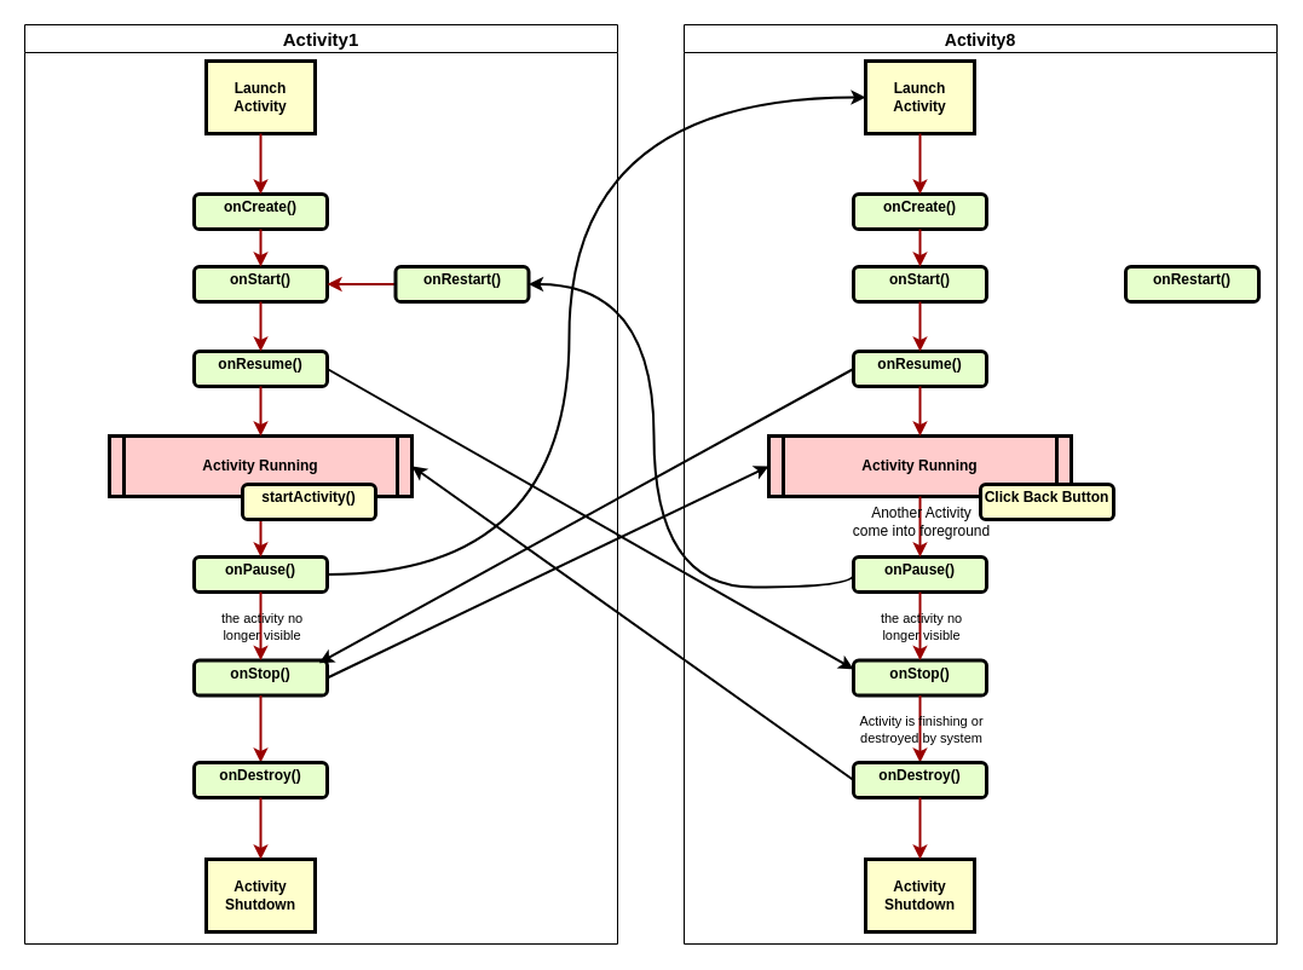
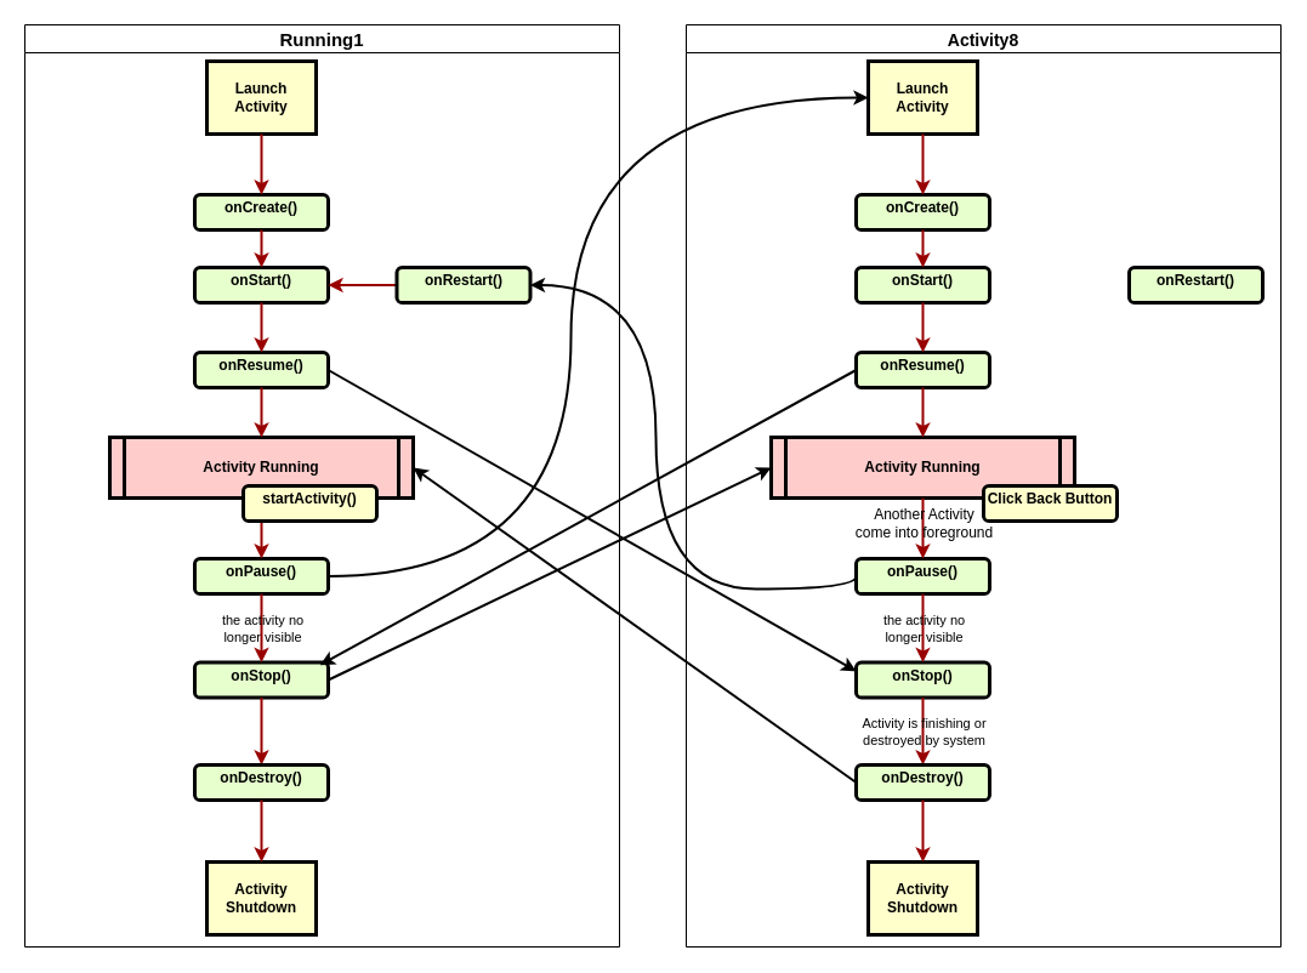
  <mxCell id="0" />
  <mxCell id="1" parent="0" />
  <mxCell id="2" value="&lt;p style=&quot;margin: 4px 0px 0px ; text-align: center&quot;&gt;onCreate()&lt;/p&gt;" style="verticalAlign=middle;align=center;overflow=fill;fontSize=12;fontFamily=Helvetica;html=1;rounded=1;fontStyle=1;strokeWidth=3;fillColor=#E6FFCC;labelBackgroundColor=none;" parent="1" vertex="1"><mxGeometry x="160" y="160" width="110" height="29" as="geometry" /></mxCell>
  <mxCell id="3" value="Launch&#10;Activity" style="whiteSpace=wrap;align=center;verticalAlign=middle;fontStyle=1;strokeWidth=3;fillColor=#FFFFCC;labelBackgroundColor=none;" parent="1" vertex="1"><mxGeometry x="170" y="50" width="90" height="60" as="geometry" /></mxCell>
  <mxCell id="4" value="Activity Running" style="shape=process;whiteSpace=wrap;align=center;verticalAlign=middle;size=0.048;fontStyle=1;strokeWidth=3;fillColor=#FFCCCC;labelBackgroundColor=none;" parent="1" vertex="1"><mxGeometry x="90" y="360" width="250" height="50" as="geometry" /></mxCell>
  <mxCell id="5" value="" style="edgeStyle=none;noEdgeStyle=1;strokeColor=#990000;strokeWidth=2;labelBackgroundColor=none;" parent="1" source="3" target="2" edge="1"><mxGeometry width="100" height="100" relative="1" as="geometry"><mxPoint x="-163.5" y="240" as="sourcePoint" /><mxPoint x="-63.5" y="140" as="targetPoint" /></mxGeometry></mxCell>
  <mxCell id="6" value="&lt;p style=&quot;margin: 4px 0px 0px ; text-align: center&quot;&gt;onStart()&lt;/p&gt;" style="verticalAlign=middle;align=center;overflow=fill;fontSize=12;fontFamily=Helvetica;html=1;rounded=1;fontStyle=1;strokeWidth=3;fillColor=#E6FFCC;labelBackgroundColor=none;" parent="1" vertex="1"><mxGeometry x="160" y="220" width="110" height="29" as="geometry" /></mxCell>
  <mxCell id="7" value="" style="edgeStyle=none;noEdgeStyle=1;strokeColor=#990000;strokeWidth=2;exitX=0.5;exitY=1;exitDx=0;exitDy=0;entryX=0.5;entryY=0;entryDx=0;entryDy=0;labelBackgroundColor=none;" parent="1" source="2" target="6" edge="1"><mxGeometry width="100" height="100" relative="1" as="geometry"><mxPoint x="225" y="120" as="sourcePoint" /><mxPoint x="225" y="181" as="targetPoint" /></mxGeometry></mxCell>
  <mxCell id="8" value="&lt;p style=&quot;margin: 4px 0px 0px ; text-align: center&quot;&gt;onResume()&lt;/p&gt;&lt;p style=&quot;margin: 0px ; margin-top: 4px ; text-align: center ; text-decoration: underline&quot;&gt;&lt;br&gt;&lt;/p&gt;" style="verticalAlign=middle;align=center;overflow=fill;fontSize=12;fontFamily=Helvetica;html=1;rounded=1;fontStyle=1;strokeWidth=3;fillColor=#E6FFCC;labelBackgroundColor=none;" parent="1" vertex="1"><mxGeometry x="160" y="290" width="110" height="29" as="geometry" /></mxCell>
  <mxCell id="9" value="" style="edgeStyle=none;noEdgeStyle=1;strokeColor=#990000;strokeWidth=2;exitX=0.5;exitY=1;exitDx=0;exitDy=0;entryX=0.5;entryY=0;entryDx=0;entryDy=0;labelBackgroundColor=none;" parent="1" source="6" target="8" edge="1"><mxGeometry width="100" height="100" relative="1" as="geometry"><mxPoint x="215" y="270" as="sourcePoint" /><mxPoint x="225" y="251" as="targetPoint" /></mxGeometry></mxCell>
  <mxCell id="10" value="" style="edgeStyle=none;noEdgeStyle=1;strokeColor=#990000;strokeWidth=2;exitX=0.5;exitY=1;exitDx=0;exitDy=0;labelBackgroundColor=none;" parent="1" source="8" target="4" edge="1"><mxGeometry width="100" height="100" relative="1" as="geometry"><mxPoint x="225" y="210" as="sourcePoint" /><mxPoint x="225" y="242" as="targetPoint" /></mxGeometry></mxCell>
  <mxCell id="11" value="&lt;p style=&quot;margin: 4px 0px 0px ; text-align: center&quot;&gt;onPause()&lt;/p&gt;" style="verticalAlign=middle;align=center;overflow=fill;fontSize=12;fontFamily=Helvetica;html=1;rounded=1;fontStyle=1;strokeWidth=3;fillColor=#E6FFCC;labelBackgroundColor=none;" parent="1" vertex="1"><mxGeometry x="160" y="460" width="110" height="29" as="geometry" /></mxCell>
  <mxCell id="12" value="&#10;" style="text;spacingTop=-5;align=center;labelBackgroundColor=none;" parent="1" vertex="1"><mxGeometry x="70" y="420" width="20" height="20" as="geometry" /></mxCell>
  <mxCell id="13" value="&lt;p style=&quot;margin: 4px 0px 0px ; text-align: center&quot;&gt;onStop()&lt;/p&gt;&lt;p style=&quot;margin: 4px 0px 0px ; text-align: center&quot;&gt;&lt;br&gt;&lt;/p&gt;" style="verticalAlign=middle;align=center;overflow=fill;fontSize=12;fontFamily=Helvetica;html=1;rounded=1;fontStyle=1;strokeWidth=3;fillColor=#E6FFCC;labelBackgroundColor=none;" parent="1" vertex="1"><mxGeometry x="160" y="545.5" width="110" height="29" as="geometry" /></mxCell>
  <mxCell id="14" value="" style="endArrow=classic;html=1;rounded=1;exitX=0.5;exitY=1;exitDx=0;exitDy=0;entryX=0.5;entryY=0;entryDx=0;entryDy=0;strokeColor=#990000;strokeWidth=2;edgeStyle=elbowEdgeStyle;labelBackgroundColor=none;" parent="1" source="4" target="11" edge="1"><mxGeometry relative="1" as="geometry"><mxPoint x="186.5" y="420" as="sourcePoint" /><mxPoint x="286.5" y="420" as="targetPoint" /></mxGeometry></mxCell>
  <mxCell id="15" value="" style="endArrow=classic;html=1;rounded=1;exitX=0.5;exitY=1;exitDx=0;exitDy=0;entryX=0.5;entryY=0;entryDx=0;entryDy=0;strokeColor=#990000;strokeWidth=2;edgeStyle=elbowEdgeStyle;labelBackgroundColor=none;" parent="1" source="13" target="16" edge="1"><mxGeometry relative="1" as="geometry"><mxPoint x="214.58" y="590" as="sourcePoint" /><mxPoint x="214.58" y="650" as="targetPoint" /></mxGeometry></mxCell>
  <mxCell id="16" value="&lt;p style=&quot;margin: 4px 0px 0px ; text-align: center&quot;&gt;onDestroy()&lt;/p&gt;&lt;p style=&quot;margin: 4px 0px 0px ; text-align: center&quot;&gt;&lt;br&gt;&lt;/p&gt;" style="verticalAlign=middle;align=center;overflow=fill;fontSize=12;fontFamily=Helvetica;html=1;rounded=1;fontStyle=1;strokeWidth=3;fillColor=#E6FFCC;labelBackgroundColor=none;" parent="1" vertex="1"><mxGeometry x="160" y="630" width="110" height="29" as="geometry" /></mxCell>
  <mxCell id="17" value="" style="edgeStyle=elbowEdgeStyle;rounded=1;orthogonalLoop=1;jettySize=auto;html=1;strokeColor=#990000;strokeWidth=2;labelBackgroundColor=none;" parent="1" source="18" target="6" edge="1"><mxGeometry relative="1" as="geometry" /></mxCell>
  <mxCell id="18" value="&lt;p style=&quot;margin: 4px 0px 0px ; text-align: center&quot;&gt;onRestart()&lt;/p&gt;" style="verticalAlign=middle;align=center;overflow=fill;fontSize=12;fontFamily=Helvetica;html=1;rounded=1;fontStyle=1;strokeWidth=3;fillColor=#E6FFCC;labelBackgroundColor=none;" parent="1" vertex="1"><mxGeometry x="326.5" y="220" width="110" height="29" as="geometry" /></mxCell>
  <mxCell id="19" style="edgeStyle=elbowEdgeStyle;rounded=1;orthogonalLoop=1;jettySize=auto;html=1;exitX=0.5;exitY=1;exitDx=0;exitDy=0;strokeColor=#990000;strokeWidth=2;labelBackgroundColor=none;" parent="1" source="18" target="18" edge="1"><mxGeometry relative="1" as="geometry" /></mxCell>
  <mxCell id="20" value="" style="endArrow=classic;html=1;rounded=1;entryX=0.5;entryY=0;entryDx=0;entryDy=0;strokeColor=#990000;strokeWidth=2;exitX=0.5;exitY=1;exitDx=0;exitDy=0;labelBackgroundColor=none;" parent="1" source="11" target="13" edge="1"><mxGeometry relative="1" as="geometry"><mxPoint x="316.5" y="490" as="sourcePoint" /><mxPoint x="316.5" y="550" as="targetPoint" /></mxGeometry></mxCell>
  <mxCell id="21" value="&lt;span style=&quot;&quot;&gt;the activity no &lt;br&gt;longer visible&lt;br&gt;&lt;/span&gt;" style="edgeLabel;resizable=0;html=1;align=center;verticalAlign=middle;labelBackgroundColor=none;" parent="20" connectable="0" vertex="1"><mxGeometry relative="1" as="geometry" /></mxCell>
  <mxCell id="22" value="Activity&#10;Shutdown" style="whiteSpace=wrap;align=center;verticalAlign=middle;fontStyle=1;strokeWidth=3;fillColor=#FFFFCC;labelBackgroundColor=none;" parent="1" vertex="1"><mxGeometry x="170" y="710" width="90" height="60" as="geometry" /></mxCell>
  <mxCell id="23" value="" style="edgeStyle=none;noEdgeStyle=1;strokeColor=#990000;strokeWidth=2;exitX=0.5;exitY=1;exitDx=0;exitDy=0;labelBackgroundColor=none;" parent="1" source="16" target="22" edge="1"><mxGeometry width="100" height="100" relative="1" as="geometry"><mxPoint x="568" y="510" as="sourcePoint" /><mxPoint x="436.5" y="660" as="targetPoint" /></mxGeometry></mxCell>
- <mxCell id="24" value="Activity1" style="swimlane;labelBackgroundColor=none;swimlaneFillColor=none;fontSize=15;" parent="1" vertex="1"><mxGeometry x="20" y="20" width="490" height="760" as="geometry" /></mxCell>
+ <mxCell id="24" value="Running1" style="swimlane;labelBackgroundColor=none;swimlaneFillColor=none;fontSize=15;" parent="1" vertex="1"><mxGeometry x="20" y="20" width="490" height="760" as="geometry" /></mxCell>
  <mxCell id="25" value="&lt;p style=&quot;margin: 4px 0px 0px ; text-align: center&quot;&gt;startActivity()&lt;/p&gt;" style="verticalAlign=middle;align=center;overflow=fill;fontSize=12;fontFamily=Helvetica;html=1;rounded=1;fontStyle=1;strokeWidth=3;fillColor=#ffffcc;labelBackgroundColor=none;strokeColor=#000000;" parent="24" vertex="1"><mxGeometry x="180" y="380" width="110" height="29" as="geometry" /></mxCell>
  <mxCell id="26" value="&lt;p style=&quot;margin: 4px 0px 0px ; text-align: center&quot;&gt;onCreate()&lt;/p&gt;" style="verticalAlign=middle;align=center;overflow=fill;fontSize=12;fontFamily=Helvetica;html=1;rounded=1;fontStyle=1;strokeWidth=3;fillColor=#E6FFCC;labelBackgroundColor=none;" parent="1" vertex="1"><mxGeometry x="705" y="160" width="110" height="29" as="geometry" /></mxCell>
  <mxCell id="27" value="Launch&#10;Activity" style="whiteSpace=wrap;align=center;verticalAlign=middle;fontStyle=1;strokeWidth=3;fillColor=#FFFFCC;labelBackgroundColor=none;" parent="1" vertex="1"><mxGeometry x="715" y="50" width="90" height="60" as="geometry" /></mxCell>
  <mxCell id="28" value="Activity Running" style="shape=process;whiteSpace=wrap;align=center;verticalAlign=middle;size=0.048;fontStyle=1;strokeWidth=3;fillColor=#FFCCCC;labelBackgroundColor=none;" parent="1" vertex="1"><mxGeometry x="635" y="360" width="250" height="50" as="geometry" /></mxCell>
  <mxCell id="29" value="" style="edgeStyle=none;noEdgeStyle=1;strokeColor=#990000;strokeWidth=2;labelBackgroundColor=none;" parent="1" source="27" target="26" edge="1"><mxGeometry width="100" height="100" relative="1" as="geometry"><mxPoint x="381.5" y="240" as="sourcePoint" /><mxPoint x="481.5" y="140" as="targetPoint" /></mxGeometry></mxCell>
  <mxCell id="30" value="&lt;p style=&quot;margin: 4px 0px 0px ; text-align: center&quot;&gt;onStart()&lt;/p&gt;" style="verticalAlign=middle;align=center;overflow=fill;fontSize=12;fontFamily=Helvetica;html=1;rounded=1;fontStyle=1;strokeWidth=3;fillColor=#E6FFCC;labelBackgroundColor=none;" parent="1" vertex="1"><mxGeometry x="705" y="220" width="110" height="29" as="geometry" /></mxCell>
  <mxCell id="31" value="" style="edgeStyle=none;noEdgeStyle=1;strokeColor=#990000;strokeWidth=2;exitX=0.5;exitY=1;exitDx=0;exitDy=0;entryX=0.5;entryY=0;entryDx=0;entryDy=0;labelBackgroundColor=none;" parent="1" source="26" target="30" edge="1"><mxGeometry width="100" height="100" relative="1" as="geometry"><mxPoint x="770" y="120" as="sourcePoint" /><mxPoint x="770" y="181" as="targetPoint" /></mxGeometry></mxCell>
  <mxCell id="32" value="&lt;p style=&quot;margin: 4px 0px 0px ; text-align: center&quot;&gt;onResume()&lt;/p&gt;&lt;p style=&quot;margin: 0px ; margin-top: 4px ; text-align: center ; text-decoration: underline&quot;&gt;&lt;br&gt;&lt;/p&gt;" style="verticalAlign=middle;align=center;overflow=fill;fontSize=12;fontFamily=Helvetica;html=1;rounded=1;fontStyle=1;strokeWidth=3;fillColor=#E6FFCC;labelBackgroundColor=none;" parent="1" vertex="1"><mxGeometry x="705" y="290" width="110" height="29" as="geometry" /></mxCell>
  <mxCell id="33" value="" style="edgeStyle=none;noEdgeStyle=1;strokeColor=#990000;strokeWidth=2;exitX=0.5;exitY=1;exitDx=0;exitDy=0;entryX=0.5;entryY=0;entryDx=0;entryDy=0;labelBackgroundColor=none;" parent="1" source="30" target="32" edge="1"><mxGeometry width="100" height="100" relative="1" as="geometry"><mxPoint x="760" y="270" as="sourcePoint" /><mxPoint x="770" y="251" as="targetPoint" /></mxGeometry></mxCell>
  <mxCell id="34" value="" style="edgeStyle=none;noEdgeStyle=1;strokeColor=#990000;strokeWidth=2;exitX=0.5;exitY=1;exitDx=0;exitDy=0;labelBackgroundColor=none;" parent="1" source="32" target="28" edge="1"><mxGeometry width="100" height="100" relative="1" as="geometry"><mxPoint x="770" y="210" as="sourcePoint" /><mxPoint x="770" y="242" as="targetPoint" /></mxGeometry></mxCell>
  <mxCell id="35" value="&lt;p style=&quot;margin: 4px 0px 0px ; text-align: center&quot;&gt;onPause()&lt;/p&gt;" style="verticalAlign=middle;align=center;overflow=fill;fontSize=12;fontFamily=Helvetica;html=1;rounded=1;fontStyle=1;strokeWidth=3;fillColor=#E6FFCC;labelBackgroundColor=none;" parent="1" vertex="1"><mxGeometry x="705" y="460" width="110" height="29" as="geometry" /></mxCell>
  <mxCell id="36" value="&#10;" style="text;spacingTop=-5;align=center;labelBackgroundColor=none;" parent="1" vertex="1"><mxGeometry x="615" y="420" width="20" height="20" as="geometry" /></mxCell>
  <mxCell id="37" value="&lt;p style=&quot;margin: 4px 0px 0px ; text-align: center&quot;&gt;onStop()&lt;/p&gt;&lt;p style=&quot;margin: 4px 0px 0px ; text-align: center&quot;&gt;&lt;br&gt;&lt;/p&gt;" style="verticalAlign=middle;align=center;overflow=fill;fontSize=12;fontFamily=Helvetica;html=1;rounded=1;fontStyle=1;strokeWidth=3;fillColor=#E6FFCC;labelBackgroundColor=none;" parent="1" vertex="1"><mxGeometry x="705" y="545.5" width="110" height="29" as="geometry" /></mxCell>
  <mxCell id="38" value="" style="endArrow=classic;html=1;rounded=1;exitX=0.5;exitY=1;exitDx=0;exitDy=0;entryX=0.5;entryY=0;entryDx=0;entryDy=0;strokeColor=#990000;strokeWidth=2;edgeStyle=elbowEdgeStyle;labelBackgroundColor=none;" parent="1" source="28" target="35" edge="1"><mxGeometry relative="1" as="geometry"><mxPoint x="731.5" y="420" as="sourcePoint" /><mxPoint x="831.5" y="420" as="targetPoint" /></mxGeometry></mxCell>
  <mxCell id="39" value="&lt;span style=&quot;font-size: 12px;&quot;&gt;Another Activity&lt;/span&gt;&lt;br style=&quot;padding: 0px; margin: 0px; font-size: 12px;&quot;&gt;&lt;span style=&quot;font-size: 12px;&quot;&gt;come into foreground&lt;/span&gt;" style="edgeLabel;resizable=0;html=1;align=center;verticalAlign=middle;labelBackgroundColor=none;" parent="38" connectable="0" vertex="1"><mxGeometry relative="1" as="geometry"><mxPoint y="-5" as="offset" /></mxGeometry></mxCell>
  <mxCell id="40" value="" style="endArrow=classic;html=1;rounded=1;exitX=0.5;exitY=1;exitDx=0;exitDy=0;entryX=0.5;entryY=0;entryDx=0;entryDy=0;strokeColor=#990000;strokeWidth=2;edgeStyle=elbowEdgeStyle;labelBackgroundColor=none;" parent="1" source="37" target="42" edge="1"><mxGeometry relative="1" as="geometry"><mxPoint x="759.58" y="590" as="sourcePoint" /><mxPoint x="759.58" y="650" as="targetPoint" /></mxGeometry></mxCell>
  <mxCell id="41" value="&lt;span style=&quot;&quot;&gt;Activity is finishing or &lt;br&gt;destroyed by system&lt;/span&gt;" style="edgeLabel;resizable=0;html=1;align=center;verticalAlign=middle;labelBackgroundColor=none;" parent="40" connectable="0" vertex="1"><mxGeometry relative="1" as="geometry" /></mxCell>
  <mxCell id="42" value="&lt;p style=&quot;margin: 4px 0px 0px ; text-align: center&quot;&gt;onDestroy()&lt;/p&gt;&lt;p style=&quot;margin: 4px 0px 0px ; text-align: center&quot;&gt;&lt;br&gt;&lt;/p&gt;" style="verticalAlign=middle;align=center;overflow=fill;fontSize=12;fontFamily=Helvetica;html=1;rounded=1;fontStyle=1;strokeWidth=3;fillColor=#E6FFCC;labelBackgroundColor=none;" parent="1" vertex="1"><mxGeometry x="705" y="630" width="110" height="29" as="geometry" /></mxCell>
  <mxCell id="43" style="edgeStyle=elbowEdgeStyle;rounded=1;orthogonalLoop=1;jettySize=auto;html=1;exitX=0.5;exitY=1;exitDx=0;exitDy=0;strokeColor=#990000;strokeWidth=2;labelBackgroundColor=none;" parent="1" edge="1"><mxGeometry relative="1" as="geometry"><mxPoint x="926.5" y="249" as="sourcePoint" /><mxPoint x="926.714" y="249" as="targetPoint" /></mxGeometry></mxCell>
  <mxCell id="44" value="" style="endArrow=classic;html=1;rounded=1;entryX=0.5;entryY=0;entryDx=0;entryDy=0;strokeColor=#990000;strokeWidth=2;exitX=0.5;exitY=1;exitDx=0;exitDy=0;labelBackgroundColor=none;" parent="1" source="35" target="37" edge="1"><mxGeometry relative="1" as="geometry"><mxPoint x="861.5" y="490" as="sourcePoint" /><mxPoint x="861.5" y="550" as="targetPoint" /></mxGeometry></mxCell>
  <mxCell id="45" value="&lt;span style=&quot;&quot;&gt;the activity no &lt;br&gt;longer visible&lt;br&gt;&lt;/span&gt;" style="edgeLabel;resizable=0;html=1;align=center;verticalAlign=middle;labelBackgroundColor=none;" parent="44" connectable="0" vertex="1"><mxGeometry relative="1" as="geometry" /></mxCell>
  <mxCell id="46" value="Activity&#10;Shutdown" style="whiteSpace=wrap;align=center;verticalAlign=middle;fontStyle=1;strokeWidth=3;fillColor=#FFFFCC;labelBackgroundColor=none;" parent="1" vertex="1"><mxGeometry x="715" y="710" width="90" height="60" as="geometry" /></mxCell>
  <mxCell id="47" value="" style="edgeStyle=none;noEdgeStyle=1;strokeColor=#990000;strokeWidth=2;exitX=0.5;exitY=1;exitDx=0;exitDy=0;labelBackgroundColor=none;" parent="1" source="42" target="46" edge="1"><mxGeometry width="100" height="100" relative="1" as="geometry"><mxPoint x="1113" y="510" as="sourcePoint" /><mxPoint x="981.5" y="660" as="targetPoint" /></mxGeometry></mxCell>
  <mxCell id="48" value="Activity8" style="swimlane;labelBackgroundColor=none;startSize=23;fontSize=14;" parent="1" vertex="1"><mxGeometry x="565" y="20" width="490" height="760" as="geometry" /></mxCell>
  <mxCell id="49" value="&lt;p style=&quot;margin: 4px 0px 0px ; text-align: center&quot;&gt;onRestart()&lt;/p&gt;" style="verticalAlign=middle;align=center;overflow=fill;fontSize=12;fontFamily=Helvetica;html=1;rounded=1;fontStyle=1;strokeWidth=3;fillColor=#E6FFCC;labelBackgroundColor=none;" vertex="1" parent="48"><mxGeometry x="365" y="200" width="110" height="29" as="geometry" /></mxCell>
  <mxCell id="50" value="&lt;p style=&quot;margin: 4px 0px 0px ; text-align: center&quot;&gt;Click Back Button&lt;/p&gt;" style="verticalAlign=middle;align=center;overflow=fill;fontSize=12;fontFamily=Helvetica;html=1;rounded=1;fontStyle=1;strokeWidth=3;fillColor=#ffffcc;labelBackgroundColor=none;strokeColor=#000000;" vertex="1" parent="48"><mxGeometry x="245" y="380" width="110" height="29" as="geometry" /></mxCell>
  <mxCell id="51" value="" style="endArrow=classic;html=1;labelBackgroundColor=none;edgeStyle=orthogonalEdgeStyle;curved=1;exitX=1;exitY=0.5;exitDx=0;exitDy=0;entryX=0;entryY=0.5;entryDx=0;entryDy=0;strokeWidth=2;" parent="1" source="11" target="27" edge="1"><mxGeometry relative="1" as="geometry"><mxPoint x="470" y="330" as="sourcePoint" /><mxPoint x="570" y="330" as="targetPoint" /><Array as="points"><mxPoint x="470" y="475" /><mxPoint x="470" y="80" /></Array></mxGeometry></mxCell>
  <mxCell id="52" value="" style="endArrow=classic;html=1;entryX=0;entryY=0.5;entryDx=0;entryDy=0;exitX=1;exitY=0.5;exitDx=0;exitDy=0;strokeWidth=2;" edge="1" parent="1" source="13" target="28"><mxGeometry width="50" height="50" relative="1" as="geometry"><mxPoint x="380" y="560" as="sourcePoint" /><mxPoint x="280" y="570" as="targetPoint" /></mxGeometry></mxCell>
  <mxCell id="53" value="" style="endArrow=classic;html=1;entryX=0.939;entryY=0.074;entryDx=0;entryDy=0;exitX=0;exitY=0.5;exitDx=0;exitDy=0;entryPerimeter=0;strokeWidth=2;" edge="1" parent="1" source="32" target="13"><mxGeometry width="50" height="50" relative="1" as="geometry"><mxPoint x="715" y="307.25" as="sourcePoint" /><mxPoint x="280" y="570" as="targetPoint" /></mxGeometry></mxCell>
  <mxCell id="54" value="" style="endArrow=classic;html=1;labelBackgroundColor=none;edgeStyle=orthogonalEdgeStyle;curved=1;exitX=0;exitY=0.5;exitDx=0;exitDy=0;entryX=1;entryY=0.5;entryDx=0;entryDy=0;strokeWidth=2;" edge="1" parent="1" source="35" target="18"><mxGeometry relative="1" as="geometry"><mxPoint x="280" y="484.5" as="sourcePoint" /><mxPoint x="725" y="90" as="targetPoint" /><Array as="points"><mxPoint x="705" y="485" /><mxPoint x="540" y="485" /><mxPoint x="540" y="235" /><mxPoint x="437" y="235" /></Array></mxGeometry></mxCell>
  <mxCell id="55" value="" style="endArrow=classic;html=1;entryX=0;entryY=0.25;entryDx=0;entryDy=0;exitX=1;exitY=0.5;exitDx=0;exitDy=0;strokeWidth=2;" edge="1" parent="1" source="8" target="37"><mxGeometry width="50" height="50" relative="1" as="geometry"><mxPoint x="715" y="314.5" as="sourcePoint" /><mxPoint x="273.29" y="557.646" as="targetPoint" /></mxGeometry></mxCell>
  <mxCell id="56" value="" style="endArrow=classic;html=1;entryX=1;entryY=0.5;entryDx=0;entryDy=0;exitX=0;exitY=0.5;exitDx=0;exitDy=0;strokeWidth=2;" edge="1" parent="1" source="42" target="4"><mxGeometry width="50" height="50" relative="1" as="geometry"><mxPoint x="280" y="570" as="sourcePoint" /><mxPoint x="645" y="395" as="targetPoint" /></mxGeometry></mxCell>
